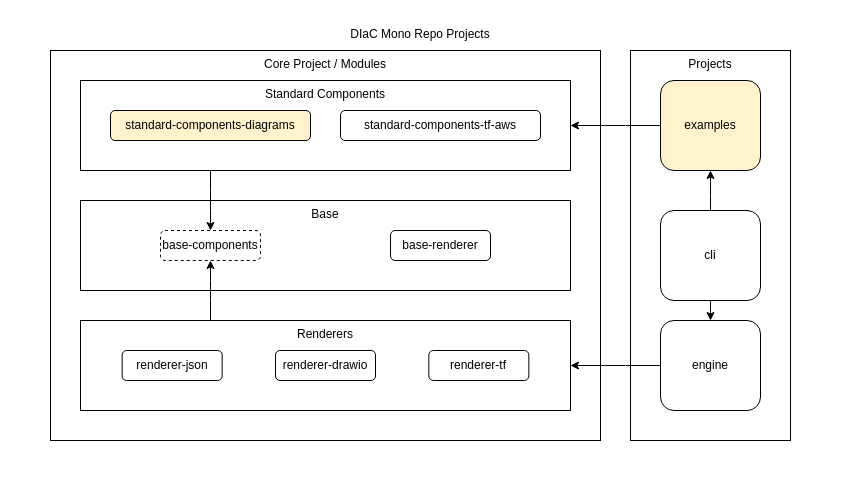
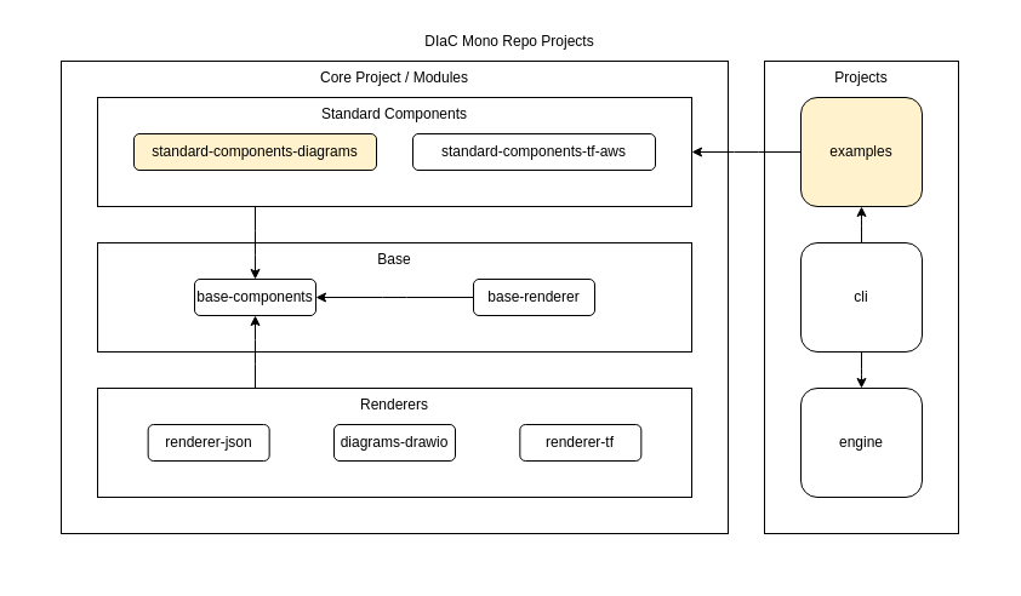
  <mxCell id="0" />
  <mxCell id="1" parent="0" />
  <mxCell style="align=center;strokeColor=none;verticalAlign=top;aspect=fixed" id="2" parent="1" value="DIaC Mono Repo Projects" vertex="1"><mxGeometry as="geometry" width="800" height="450" x="20" y="20" /></mxCell>
  <mxCell style="align=center;spacingLeft=5;spacingRight=5;spacingBottom=5;verticalAlign=top;aspect=fixed" id="3" parent="2" value="Core Project / Modules" vertex="1"><mxGeometry as="geometry" width="550" height="390" x="30" y="30" /></mxCell>
  <mxCell style="align=center;spacingLeft=5;spacingRight=5;spacingBottom=5;verticalAlign=top;aspect=fixed" id="4" parent="3" value="Standard Components" vertex="1"><mxGeometry as="geometry" width="490" height="90" x="30" y="30" /></mxCell>
  <mxCell style="rounded=1;whiteSpace=wrap;verticalAlign=middle;align=center;fillColor=#fff2cc;" id="5" parent="4" value="standard-components-diagrams" vertex="1"><mxGeometry width="200" height="30" as="geometry" x="30" y="30" /></mxCell>
  <mxCell style="rounded=1;whiteSpace=wrap;verticalAlign=middle;align=center" id="6" parent="4" value="standard-components-tf-aws" vertex="1"><mxGeometry width="200" height="30" as="geometry" x="260" y="30" /></mxCell>
  <mxCell style="align=center;spacingLeft=5;spacingRight=5;spacingBottom=5;verticalAlign=top;aspect=fixed" id="7" parent="3" value="Base" vertex="1"><mxGeometry as="geometry" width="490" height="90" x="30" y="150" /></mxCell>
- <mxCell style="rounded=1;whiteSpace=wrap;verticalAlign=middle;align=center;dashed=1;" id="8" parent="7" value="base-components" vertex="1"><mxGeometry width="100" height="30" as="geometry" x="80" y="30" /></mxCell>
+ <mxCell style="rounded=1;whiteSpace=wrap;verticalAlign=middle;align=center" id="8" parent="7" value="base-components" vertex="1"><mxGeometry width="100" height="30" as="geometry" x="80" y="30" /></mxCell>
  <mxCell style="rounded=1;whiteSpace=wrap;verticalAlign=middle;align=center" id="9" parent="7" value="base-renderer" vertex="1"><mxGeometry width="100" height="30" as="geometry" x="310" y="30" /></mxCell>
  <mxCell style="align=center;spacingLeft=5;spacingRight=5;spacingBottom=5;verticalAlign=top;aspect=fixed" id="10" parent="3" value="Renderers" vertex="1"><mxGeometry as="geometry" width="490" height="90" x="30" y="270" /></mxCell>
  <mxCell style="rounded=1;whiteSpace=wrap;verticalAlign=middle;align=center" id="11" parent="10" value="renderer-json" vertex="1"><mxGeometry width="100" height="30" as="geometry" x="41.667" y="30" /></mxCell>
- <mxCell style="rounded=1;whiteSpace=wrap;verticalAlign=middle;align=center" id="12" parent="10" value="renderer-drawio" vertex="1"><mxGeometry width="100" height="30" as="geometry" x="195" y="30" /></mxCell>
+ <mxCell style="rounded=1;whiteSpace=wrap;verticalAlign=middle;align=center" id="12" parent="10" value="diagrams-drawio" vertex="1"><mxGeometry width="100" height="30" as="geometry" x="195" y="30" /></mxCell>
  <mxCell style="rounded=1;whiteSpace=wrap;verticalAlign=middle;align=center" id="13" parent="10" value="renderer-tf" vertex="1"><mxGeometry width="100" height="30" as="geometry" x="348.333" y="30" /></mxCell>
  <mxCell style="align=center;spacingLeft=5;spacingRight=5;spacingBottom=5;verticalAlign=top;aspect=fixed" id="14" parent="2" value="Projects" vertex="1"><mxGeometry as="geometry" width="160" height="390" x="610" y="30" /></mxCell>
  <mxCell style="rounded=1;whiteSpace=wrap;verticalAlign=middle;align=center;fillColor=#fff2cc;" id="15" parent="14" value="examples" vertex="1"><mxGeometry width="100" height="90" as="geometry" x="30" y="30" /></mxCell>
- <mxCell style="rounded=1;whiteSpace=wrap;verticalAlign=middle;align=center" id="16" parent="14" value="cli" vertex="1"><mxGeometry x="30" y="160" width="100" height="90" as="geometry" /></mxCell>
+ <mxCell style="rounded=1;whiteSpace=wrap;verticalAlign=middle;align=center" id="16" parent="14" value="cli" vertex="1"><mxGeometry width="100" height="90" as="geometry" x="30" y="150" /></mxCell>
  <mxCell style="rounded=1;whiteSpace=wrap;verticalAlign=middle;align=center" id="17" parent="14" value="engine" vertex="1"><mxGeometry width="100" height="90" as="geometry" x="30" y="270" /></mxCell>
  <mxCell id="18" source="4" target="8" parent="1" edge="1" style="rounded=1;orthogonalLoop=1;jettySize=auto;html=1;edgeStyle=orthogonalEdgeStyle"><mxGeometry relative="1" as="geometry"><Array as="points"><mxPoint x="210" y="200" /><mxPoint x="210" y="200" /></Array></mxGeometry></mxCell>
+ <mxCell id="19" source="9" target="8" parent="1" edge="1" style="rounded=1;orthogonalLoop=1;jettySize=auto;html=1;edgeStyle=orthogonalEdgeStyle"><mxGeometry relative="1" as="geometry"><Array as="points"><mxPoint x="325" y="245" /><mxPoint x="325" y="245" /></Array></mxGeometry></mxCell>
  <mxCell id="20" source="10" target="8" parent="1" edge="1" style="rounded=1;orthogonalLoop=1;jettySize=auto;html=1;edgeStyle=elbowEdgeStyle;"><mxGeometry relative="1" as="geometry" /></mxCell>
  <mxCell id="21" source="15" target="4" parent="1" edge="1" style="rounded=1;orthogonalLoop=1;jettySize=auto;html=1;edgeStyle=orthogonalEdgeStyle"><mxGeometry relative="1" as="geometry"><Array as="points"><mxPoint x="615" y="125" /><mxPoint x="615" y="125" /></Array></mxGeometry></mxCell>
  <mxCell id="22" source="16" target="15" parent="1" edge="1" style="rounded=1;orthogonalLoop=1;jettySize=auto;html=1;edgeStyle=orthogonalEdgeStyle"><mxGeometry relative="1" as="geometry"><Array as="points"><mxPoint x="710" y="185" /><mxPoint x="710" y="185" /></Array></mxGeometry></mxCell>
- <mxCell id="23" source="17" target="10" parent="1" edge="1" style="rounded=1;orthogonalLoop=1;jettySize=auto;html=1;edgeStyle=orthogonalEdgeStyle"><mxGeometry relative="1" as="geometry"><Array as="points"><mxPoint x="615" y="365" /><mxPoint x="615" y="365" /></Array></mxGeometry></mxCell>
  <mxCell id="24" source="16" target="17" parent="1" edge="1" style="rounded=1;orthogonalLoop=1;jettySize=auto;html=1;edgeStyle=orthogonalEdgeStyle"><mxGeometry relative="1" as="geometry"><Array as="points"><mxPoint x="710" y="305" /><mxPoint x="710" y="305" /></Array></mxGeometry></mxCell>
